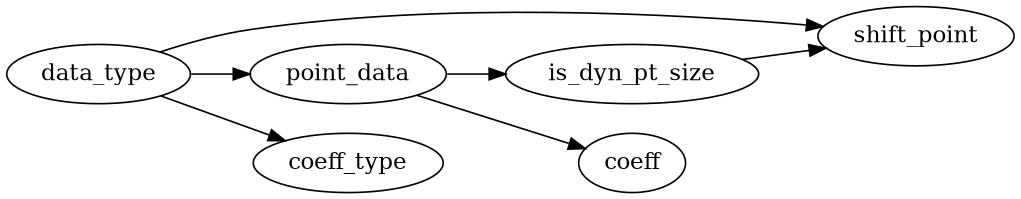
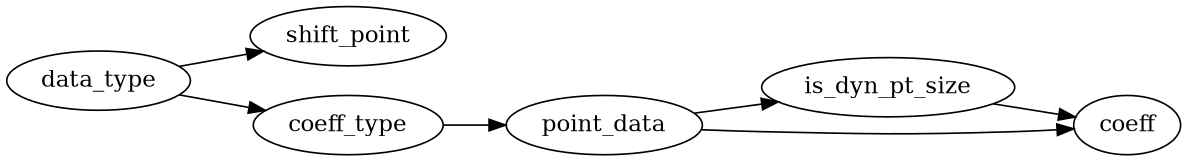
  digraph {
    rankdir=LR
    n1 [label=shift_point]
    data_type
    n3 [label=point_data]
    coeff_type
    is_dyn_pt_size
    coeff
    data_type -> n1
-   data_type -> n3
+   coeff_type -> n3
    data_type -> coeff_type
    n3 -> is_dyn_pt_size
    n3 -> coeff
-   is_dyn_pt_size -> n1
+   is_dyn_pt_size -> coeff
  }
